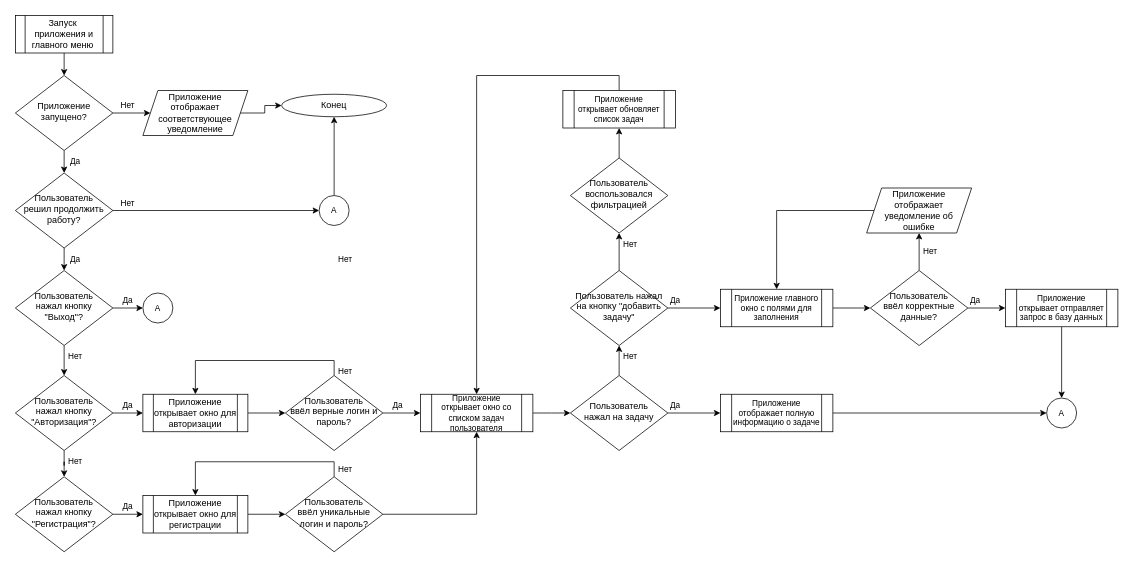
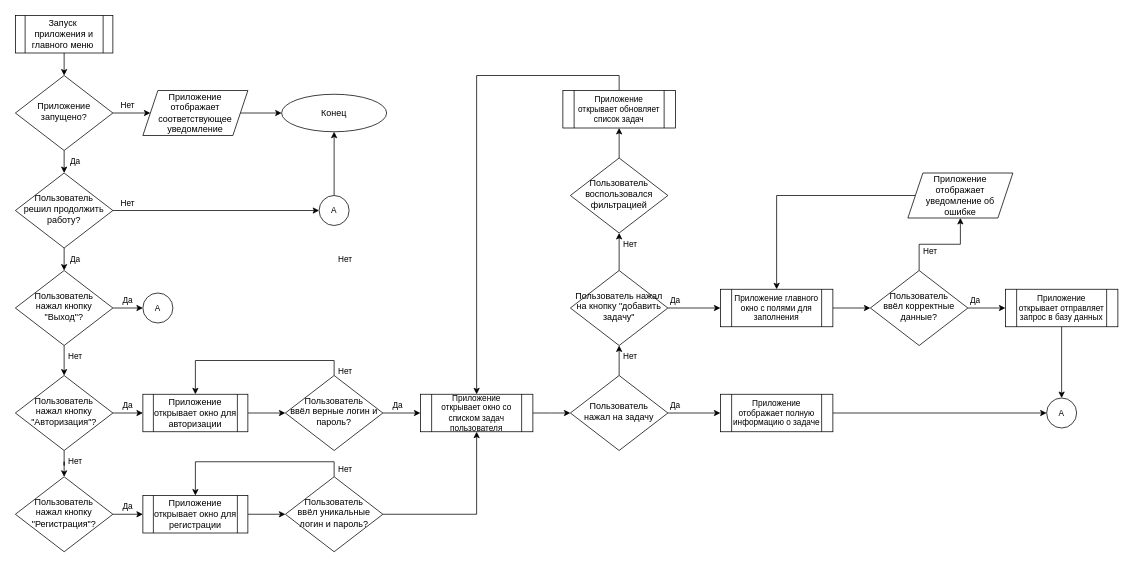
  <mxCell id="0" />
  <mxCell id="1" parent="0" />
  <mxCell id="2" style="edgeStyle=orthogonalEdgeStyle;rounded=0;orthogonalLoop=1;jettySize=auto;html=1;exitX=1;exitY=0.5;exitDx=0;exitDy=0;entryX=0;entryY=0.5;entryDx=0;entryDy=0;" parent="1" source="4" target="8" edge="1"><mxGeometry relative="1" as="geometry" /></mxCell>
  <mxCell id="3" style="edgeStyle=orthogonalEdgeStyle;rounded=0;orthogonalLoop=1;jettySize=auto;html=1;exitX=0.5;exitY=1;exitDx=0;exitDy=0;entryX=0.5;entryY=0;entryDx=0;entryDy=0;fontSize=11;" parent="1" source="4" target="34" edge="1"><mxGeometry relative="1" as="geometry" /></mxCell>
  <mxCell id="4" value="Приложение запущено?" style="rhombus;whiteSpace=wrap;html=1;shadow=0;fontFamily=Helvetica;fontSize=12;align=center;strokeWidth=1;spacing=6;spacingTop=-4;fillOpacity=100;" parent="1" vertex="1"><mxGeometry x="20" y="100" width="130" height="100" as="geometry" /></mxCell>
  <mxCell id="5" style="edgeStyle=orthogonalEdgeStyle;rounded=0;orthogonalLoop=1;jettySize=auto;html=1;exitX=0.5;exitY=1;exitDx=0;exitDy=0;entryX=0.5;entryY=0;entryDx=0;entryDy=0;fontSize=11;" parent="1" source="6" target="4" edge="1"><mxGeometry relative="1" as="geometry" /></mxCell>
  <mxCell id="6" value="Запуск&amp;nbsp;&lt;br&gt;приложения и главного меню&amp;nbsp;" style="shape=process;whiteSpace=wrap;html=1;backgroundOutline=1;" parent="1" vertex="1"><mxGeometry x="20" y="20" width="130" height="50" as="geometry" /></mxCell>
  <mxCell id="7" style="edgeStyle=orthogonalEdgeStyle;rounded=0;orthogonalLoop=1;jettySize=auto;html=1;exitX=1;exitY=0.5;exitDx=0;exitDy=0;entryX=0;entryY=0.5;entryDx=0;entryDy=0;" parent="1" source="8" target="9" edge="1"><mxGeometry relative="1" as="geometry" /></mxCell>
  <mxCell id="8" value="Приложение отображает соответствующее уведомление" style="shape=parallelogram;perimeter=parallelogramPerimeter;whiteSpace=wrap;html=1;fixedSize=1;" parent="1" vertex="1"><mxGeometry x="190" y="120" width="140" height="60" as="geometry" /></mxCell>
- <mxCell id="9" value="Конец" style="ellipse;whiteSpace=wrap;html=1;" parent="1" vertex="1"><mxGeometry x="375" y="125" width="140" height="30" as="geometry" /></mxCell>
+ <mxCell id="9" value="Конец" style="ellipse;whiteSpace=wrap;html=1;" parent="1" vertex="1"><mxGeometry x="375" y="125" width="140" height="50" as="geometry" /></mxCell>
  <mxCell id="10" style="edgeStyle=orthogonalEdgeStyle;rounded=0;orthogonalLoop=1;jettySize=auto;html=1;exitX=0.5;exitY=1;exitDx=0;exitDy=0;entryX=0.5;entryY=0;entryDx=0;entryDy=0;" parent="1" source="12" target="15" edge="1"><mxGeometry relative="1" as="geometry" /></mxCell>
  <mxCell id="11" style="edgeStyle=orthogonalEdgeStyle;rounded=0;orthogonalLoop=1;jettySize=auto;html=1;exitX=1;exitY=0.5;exitDx=0;exitDy=0;" parent="1" source="12" edge="1"><mxGeometry relative="1" as="geometry"><mxPoint x="190" y="410" as="targetPoint" /></mxGeometry></mxCell>
  <mxCell id="12" value="Пользователь &lt;br&gt;нажал кнопку&lt;br&gt;&quot;Выход&quot;?" style="rhombus;whiteSpace=wrap;html=1;shadow=0;fontFamily=Helvetica;fontSize=12;align=center;strokeWidth=1;spacing=6;spacingTop=-4;fillOpacity=100;" parent="1" vertex="1"><mxGeometry x="20" y="360" width="130" height="100" as="geometry" /></mxCell>
  <mxCell id="13" style="edgeStyle=orthogonalEdgeStyle;rounded=0;orthogonalLoop=1;jettySize=auto;html=1;exitX=0.5;exitY=1;exitDx=0;exitDy=0;" parent="1" source="15" target="17" edge="1"><mxGeometry relative="1" as="geometry" /></mxCell>
  <mxCell id="14" style="edgeStyle=orthogonalEdgeStyle;rounded=0;orthogonalLoop=1;jettySize=auto;html=1;exitX=1;exitY=0.5;exitDx=0;exitDy=0;entryX=0;entryY=0.5;entryDx=0;entryDy=0;" parent="1" source="15" target="19" edge="1"><mxGeometry relative="1" as="geometry" /></mxCell>
  <mxCell id="15" value="Пользователь &lt;br&gt;нажал кнопку&lt;br&gt;&quot;Авторизация&quot;?" style="rhombus;whiteSpace=wrap;html=1;shadow=0;fontFamily=Helvetica;fontSize=12;align=center;strokeWidth=1;spacing=6;spacingTop=-4;fillOpacity=100;" parent="1" vertex="1"><mxGeometry x="20" y="500" width="130" height="100" as="geometry" /></mxCell>
  <mxCell id="16" style="edgeStyle=orthogonalEdgeStyle;rounded=0;orthogonalLoop=1;jettySize=auto;html=1;exitX=1;exitY=0.5;exitDx=0;exitDy=0;entryX=0;entryY=0.5;entryDx=0;entryDy=0;" parent="1" source="17" target="21" edge="1"><mxGeometry relative="1" as="geometry" /></mxCell>
  <mxCell id="17" value="Пользователь &lt;br&gt;нажал кнопку&lt;br&gt;&quot;Регистрация&quot;?" style="rhombus;whiteSpace=wrap;html=1;shadow=0;fontFamily=Helvetica;fontSize=12;align=center;strokeWidth=1;spacing=6;spacingTop=-4;fillOpacity=100;" parent="1" vertex="1"><mxGeometry x="20" y="635" width="130" height="100" as="geometry" /></mxCell>
  <mxCell id="18" style="edgeStyle=orthogonalEdgeStyle;rounded=0;orthogonalLoop=1;jettySize=auto;html=1;exitX=1;exitY=0.5;exitDx=0;exitDy=0;entryX=0;entryY=0.5;entryDx=0;entryDy=0;fontSize=11;" parent="1" source="19" target="26" edge="1"><mxGeometry relative="1" as="geometry" /></mxCell>
  <mxCell id="19" value="Приложение открывает окно для авторизации" style="shape=process;whiteSpace=wrap;html=1;backgroundOutline=1;" parent="1" vertex="1"><mxGeometry x="190" y="525" width="140" height="50" as="geometry" /></mxCell>
  <mxCell id="20" style="edgeStyle=orthogonalEdgeStyle;rounded=0;orthogonalLoop=1;jettySize=auto;html=1;exitX=1;exitY=0.5;exitDx=0;exitDy=0;entryX=0;entryY=0.5;entryDx=0;entryDy=0;fontSize=11;" parent="1" source="21" target="31" edge="1"><mxGeometry relative="1" as="geometry" /></mxCell>
  <mxCell id="21" value="Приложение открывает окно для регистрации" style="shape=process;whiteSpace=wrap;html=1;backgroundOutline=1;" parent="1" vertex="1"><mxGeometry x="190" y="660" width="140" height="50" as="geometry" /></mxCell>
  <mxCell id="22" style="edgeStyle=orthogonalEdgeStyle;rounded=0;orthogonalLoop=1;jettySize=auto;html=1;exitX=0.5;exitY=0;exitDx=0;exitDy=0;entryX=0.5;entryY=1;entryDx=0;entryDy=0;fontSize=11;" parent="1" source="23" target="9" edge="1"><mxGeometry relative="1" as="geometry" /></mxCell>
  <mxCell id="23" value="А" style="ellipse;whiteSpace=wrap;html=1;aspect=fixed;fontSize=11;" parent="1" vertex="1"><mxGeometry x="425" y="260" width="40" height="40" as="geometry" /></mxCell>
  <mxCell id="24" style="edgeStyle=orthogonalEdgeStyle;rounded=0;orthogonalLoop=1;jettySize=auto;html=1;exitX=1;exitY=0.5;exitDx=0;exitDy=0;entryX=0;entryY=0.5;entryDx=0;entryDy=0;fontSize=11;" parent="1" source="26" target="28" edge="1"><mxGeometry relative="1" as="geometry" /></mxCell>
  <mxCell id="25" style="edgeStyle=orthogonalEdgeStyle;rounded=0;orthogonalLoop=1;jettySize=auto;html=1;exitX=0.5;exitY=0;exitDx=0;exitDy=0;entryX=0.5;entryY=0;entryDx=0;entryDy=0;fontSize=11;" parent="1" source="26" target="19" edge="1"><mxGeometry relative="1" as="geometry" /></mxCell>
  <mxCell id="26" value="Пользователь &lt;br&gt;ввёл верные логин и пароль?" style="rhombus;whiteSpace=wrap;html=1;shadow=0;fontFamily=Helvetica;fontSize=12;align=center;strokeWidth=1;spacing=6;spacingTop=-4;fillOpacity=100;" parent="1" vertex="1"><mxGeometry x="380" y="500" width="130" height="100" as="geometry" /></mxCell>
  <mxCell id="27" style="edgeStyle=orthogonalEdgeStyle;rounded=0;orthogonalLoop=1;jettySize=auto;html=1;exitX=1;exitY=0.5;exitDx=0;exitDy=0;entryX=0;entryY=0.5;entryDx=0;entryDy=0;fontSize=11;" parent="1" source="28" edge="1"><mxGeometry relative="1" as="geometry"><mxPoint x="760" y="550" as="targetPoint" /></mxGeometry></mxCell>
  <mxCell id="28" value="Приложение открывает окно со списком задач пользователя" style="shape=process;whiteSpace=wrap;html=1;backgroundOutline=1;fontSize=11;" parent="1" vertex="1"><mxGeometry x="560" y="525" width="150" height="50" as="geometry" /></mxCell>
  <mxCell id="29" style="edgeStyle=orthogonalEdgeStyle;rounded=0;orthogonalLoop=1;jettySize=auto;html=1;exitX=0.5;exitY=0;exitDx=0;exitDy=0;entryX=0.5;entryY=0;entryDx=0;entryDy=0;fontSize=11;" parent="1" source="31" target="21" edge="1"><mxGeometry relative="1" as="geometry" /></mxCell>
  <mxCell id="30" style="edgeStyle=orthogonalEdgeStyle;rounded=0;orthogonalLoop=1;jettySize=auto;html=1;exitX=1;exitY=0.5;exitDx=0;exitDy=0;entryX=0.5;entryY=1;entryDx=0;entryDy=0;fontSize=11;" parent="1" source="31" target="28" edge="1"><mxGeometry relative="1" as="geometry" /></mxCell>
  <mxCell id="31" value="Пользователь &lt;br&gt;ввёл уникальные логин и пароль?" style="rhombus;whiteSpace=wrap;html=1;shadow=0;fontFamily=Helvetica;fontSize=12;align=center;strokeWidth=1;spacing=6;spacingTop=-4;fillOpacity=100;" parent="1" vertex="1"><mxGeometry x="380" y="635" width="130" height="100" as="geometry" /></mxCell>
  <mxCell id="32" style="edgeStyle=orthogonalEdgeStyle;rounded=0;orthogonalLoop=1;jettySize=auto;html=1;exitX=0.5;exitY=1;exitDx=0;exitDy=0;entryX=0.5;entryY=0;entryDx=0;entryDy=0;fontSize=11;" parent="1" source="34" target="12" edge="1"><mxGeometry relative="1" as="geometry" /></mxCell>
  <mxCell id="33" style="edgeStyle=orthogonalEdgeStyle;rounded=0;orthogonalLoop=1;jettySize=auto;html=1;exitX=1;exitY=0.5;exitDx=0;exitDy=0;entryX=0;entryY=0.5;entryDx=0;entryDy=0;fontSize=11;" parent="1" source="34" target="23" edge="1"><mxGeometry relative="1" as="geometry" /></mxCell>
  <mxCell id="34" value="Пользователь &lt;br&gt;решил продолжить работу?" style="rhombus;whiteSpace=wrap;html=1;shadow=0;fontFamily=Helvetica;fontSize=12;align=center;strokeWidth=1;spacing=6;spacingTop=-4;fillOpacity=100;" parent="1" vertex="1"><mxGeometry x="20" y="230" width="130" height="100" as="geometry" /></mxCell>
  <mxCell id="35" value="Да" style="text;html=1;strokeColor=none;fillColor=none;align=center;verticalAlign=middle;whiteSpace=wrap;rounded=0;fontSize=11;" parent="1" vertex="1"><mxGeometry x="70" y="200" width="60" height="30" as="geometry" /></mxCell>
  <mxCell id="36" value="Да" style="text;html=1;strokeColor=none;fillColor=none;align=center;verticalAlign=middle;whiteSpace=wrap;rounded=0;fontSize=11;" parent="1" vertex="1"><mxGeometry x="70" y="330" width="60" height="30" as="geometry" /></mxCell>
  <mxCell id="37" value="Да" style="text;html=1;strokeColor=none;fillColor=none;align=center;verticalAlign=middle;whiteSpace=wrap;rounded=0;fontSize=11;" parent="1" vertex="1"><mxGeometry x="140" y="385" width="60" height="30" as="geometry" /></mxCell>
  <mxCell id="38" value="Да" style="text;html=1;strokeColor=none;fillColor=none;align=center;verticalAlign=middle;whiteSpace=wrap;rounded=0;fontSize=11;" parent="1" vertex="1"><mxGeometry x="140" y="525" width="60" height="30" as="geometry" /></mxCell>
  <mxCell id="39" value="Да" style="text;html=1;strokeColor=none;fillColor=none;align=center;verticalAlign=middle;whiteSpace=wrap;rounded=0;fontSize=11;" parent="1" vertex="1"><mxGeometry x="500" y="525" width="60" height="30" as="geometry" /></mxCell>
  <mxCell id="40" value="Нет" style="text;html=1;strokeColor=none;fillColor=none;align=center;verticalAlign=middle;whiteSpace=wrap;rounded=0;fontSize=11;" parent="1" vertex="1"><mxGeometry x="140" y="125" width="60" height="30" as="geometry" /></mxCell>
  <mxCell id="41" value="Нет" style="text;html=1;strokeColor=none;fillColor=none;align=center;verticalAlign=middle;whiteSpace=wrap;rounded=0;fontSize=11;" parent="1" vertex="1"><mxGeometry x="140" y="255" width="60" height="30" as="geometry" /></mxCell>
  <mxCell id="42" value="Нет" style="text;html=1;strokeColor=none;fillColor=none;align=center;verticalAlign=middle;whiteSpace=wrap;rounded=0;fontSize=11;" parent="1" vertex="1"><mxGeometry x="70" y="460" width="60" height="30" as="geometry" /></mxCell>
  <mxCell id="43" value="Нет" style="text;html=1;strokeColor=none;fillColor=none;align=center;verticalAlign=middle;whiteSpace=wrap;rounded=0;fontSize=11;" parent="1" vertex="1"><mxGeometry x="70" y="600" width="60" height="30" as="geometry" /></mxCell>
  <mxCell id="44" value="Да" style="text;html=1;strokeColor=none;fillColor=none;align=center;verticalAlign=middle;whiteSpace=wrap;rounded=0;fontSize=11;" parent="1" vertex="1"><mxGeometry x="140" y="660" width="60" height="30" as="geometry" /></mxCell>
  <mxCell id="45" value="Нет" style="text;html=1;strokeColor=none;fillColor=none;align=center;verticalAlign=middle;whiteSpace=wrap;rounded=0;fontSize=11;" parent="1" vertex="1"><mxGeometry x="430" y="610" width="60" height="30" as="geometry" /></mxCell>
  <mxCell id="46" value="Нет" style="text;html=1;strokeColor=none;fillColor=none;align=center;verticalAlign=middle;whiteSpace=wrap;rounded=0;fontSize=11;" parent="1" vertex="1"><mxGeometry x="430" y="480" width="60" height="30" as="geometry" /></mxCell>
  <mxCell id="47" value="Нет" style="text;html=1;strokeColor=none;fillColor=none;align=center;verticalAlign=middle;whiteSpace=wrap;rounded=0;fontSize=11;" parent="1" vertex="1"><mxGeometry x="430" y="330" width="60" height="30" as="geometry" /></mxCell>
  <mxCell id="48" value="А" style="ellipse;whiteSpace=wrap;html=1;aspect=fixed;fontSize=11;" vertex="1" parent="1"><mxGeometry x="190" y="390" width="40" height="40" as="geometry" /></mxCell>
  <mxCell id="49" style="edgeStyle=orthogonalEdgeStyle;rounded=0;orthogonalLoop=1;jettySize=auto;html=1;exitX=0.5;exitY=0;exitDx=0;exitDy=0;entryX=0.5;entryY=1;entryDx=0;entryDy=0;" edge="1" parent="1" source="51" target="54"><mxGeometry relative="1" as="geometry" /></mxCell>
  <mxCell id="50" style="edgeStyle=orthogonalEdgeStyle;rounded=0;orthogonalLoop=1;jettySize=auto;html=1;exitX=1;exitY=0.5;exitDx=0;exitDy=0;" edge="1" parent="1" source="51" target="56"><mxGeometry relative="1" as="geometry" /></mxCell>
  <mxCell id="51" value="Пользователь &lt;br&gt;нажал на задачу" style="rhombus;whiteSpace=wrap;html=1;shadow=0;fontFamily=Helvetica;fontSize=12;align=center;strokeWidth=1;spacing=6;spacingTop=-4;fillOpacity=100;" vertex="1" parent="1"><mxGeometry x="760" y="500" width="130" height="100" as="geometry" /></mxCell>
  <mxCell id="52" style="edgeStyle=orthogonalEdgeStyle;rounded=0;orthogonalLoop=1;jettySize=auto;html=1;exitX=0.5;exitY=0;exitDx=0;exitDy=0;entryX=0.5;entryY=1;entryDx=0;entryDy=0;" edge="1" parent="1" source="54" target="68"><mxGeometry relative="1" as="geometry" /></mxCell>
  <mxCell id="53" style="edgeStyle=orthogonalEdgeStyle;rounded=0;orthogonalLoop=1;jettySize=auto;html=1;exitX=1;exitY=0.5;exitDx=0;exitDy=0;" edge="1" parent="1" source="54" target="58"><mxGeometry relative="1" as="geometry" /></mxCell>
  <mxCell id="54" value="Пользователь нажал на кнопку &quot;добавить задачу&quot;" style="rhombus;whiteSpace=wrap;html=1;shadow=0;fontFamily=Helvetica;fontSize=12;align=center;strokeWidth=1;spacing=6;spacingTop=-4;fillOpacity=100;" vertex="1" parent="1"><mxGeometry x="760" y="360" width="130" height="100" as="geometry" /></mxCell>
  <mxCell id="55" style="edgeStyle=orthogonalEdgeStyle;rounded=0;orthogonalLoop=1;jettySize=auto;html=1;" edge="1" parent="1" source="56" target="66"><mxGeometry relative="1" as="geometry" /></mxCell>
  <mxCell id="56" value="Приложение отображает полную информацию о задаче" style="shape=process;whiteSpace=wrap;html=1;backgroundOutline=1;fontSize=11;" vertex="1" parent="1"><mxGeometry x="960" y="525" width="150" height="50" as="geometry" /></mxCell>
  <mxCell id="57" style="edgeStyle=orthogonalEdgeStyle;rounded=0;orthogonalLoop=1;jettySize=auto;html=1;exitX=1;exitY=0.5;exitDx=0;exitDy=0;" edge="1" parent="1" source="58" target="61"><mxGeometry relative="1" as="geometry" /></mxCell>
  <mxCell id="58" value="Приложение главного окно с полями для заполнения" style="shape=process;whiteSpace=wrap;html=1;backgroundOutline=1;fontSize=11;" vertex="1" parent="1"><mxGeometry x="960" y="385" width="150" height="50" as="geometry" /></mxCell>
  <mxCell id="59" style="edgeStyle=orthogonalEdgeStyle;rounded=0;orthogonalLoop=1;jettySize=auto;html=1;exitX=0.5;exitY=0;exitDx=0;exitDy=0;entryX=0.5;entryY=1;entryDx=0;entryDy=0;" edge="1" parent="1" source="61" target="65"><mxGeometry relative="1" as="geometry" /></mxCell>
  <mxCell id="60" style="edgeStyle=orthogonalEdgeStyle;rounded=0;orthogonalLoop=1;jettySize=auto;html=1;exitX=1;exitY=0.5;exitDx=0;exitDy=0;entryX=0;entryY=0.5;entryDx=0;entryDy=0;" edge="1" parent="1" source="61" target="63"><mxGeometry relative="1" as="geometry" /></mxCell>
  <mxCell id="61" value="Пользователь &lt;br&gt;ввёл корректные данные?" style="rhombus;whiteSpace=wrap;html=1;shadow=0;fontFamily=Helvetica;fontSize=12;align=center;strokeWidth=1;spacing=6;spacingTop=-4;fillOpacity=100;" vertex="1" parent="1"><mxGeometry x="1160" y="360" width="130" height="100" as="geometry" /></mxCell>
  <mxCell id="62" style="edgeStyle=orthogonalEdgeStyle;rounded=0;orthogonalLoop=1;jettySize=auto;html=1;exitX=0.5;exitY=1;exitDx=0;exitDy=0;" edge="1" parent="1" source="63" target="66"><mxGeometry relative="1" as="geometry" /></mxCell>
  <mxCell id="63" value="Приложение открывает отправляет запрос в базу данных" style="shape=process;whiteSpace=wrap;html=1;backgroundOutline=1;fontSize=11;" vertex="1" parent="1"><mxGeometry x="1340" y="385" width="150" height="50" as="geometry" /></mxCell>
  <mxCell id="64" style="edgeStyle=orthogonalEdgeStyle;rounded=0;orthogonalLoop=1;jettySize=auto;html=1;exitX=0;exitY=0.5;exitDx=0;exitDy=0;entryX=0.5;entryY=0;entryDx=0;entryDy=0;" edge="1" parent="1" source="65" target="58"><mxGeometry relative="1" as="geometry" /></mxCell>
- <mxCell id="65" value="Приложение &lt;br&gt;отображает уведомление об &lt;br&gt;ошибке" style="shape=parallelogram;perimeter=parallelogramPerimeter;whiteSpace=wrap;html=1;fixedSize=1;" vertex="1" parent="1"><mxGeometry x="1155" y="250" width="140" height="60" as="geometry" /></mxCell>
+ <mxCell id="65" value="Приложение &lt;br&gt;отображает уведомление об &lt;br&gt;ошибке" style="shape=parallelogram;perimeter=parallelogramPerimeter;whiteSpace=wrap;html=1;fixedSize=1;" vertex="1" parent="1"><mxGeometry x="1210" y="230" width="140" height="60" as="geometry" /></mxCell>
  <mxCell id="66" value="А" style="ellipse;whiteSpace=wrap;html=1;aspect=fixed;fontSize=11;" vertex="1" parent="1"><mxGeometry x="1395" y="530" width="40" height="40" as="geometry" /></mxCell>
  <mxCell id="67" style="edgeStyle=orthogonalEdgeStyle;rounded=0;orthogonalLoop=1;jettySize=auto;html=1;exitX=0.5;exitY=0;exitDx=0;exitDy=0;entryX=0.5;entryY=1;entryDx=0;entryDy=0;" edge="1" parent="1" source="68" target="70"><mxGeometry relative="1" as="geometry" /></mxCell>
  <mxCell id="68" value="Пользователь воспользовался фильтрацией" style="rhombus;whiteSpace=wrap;html=1;shadow=0;fontFamily=Helvetica;fontSize=12;align=center;strokeWidth=1;spacing=6;spacingTop=-4;fillOpacity=100;" vertex="1" parent="1"><mxGeometry x="760" y="210" width="130" height="100" as="geometry" /></mxCell>
  <mxCell id="69" style="edgeStyle=orthogonalEdgeStyle;rounded=0;orthogonalLoop=1;jettySize=auto;html=1;exitX=0.5;exitY=0;exitDx=0;exitDy=0;entryX=0.5;entryY=0;entryDx=0;entryDy=0;" edge="1" parent="1" source="70" target="28"><mxGeometry relative="1" as="geometry" /></mxCell>
  <mxCell id="70" value="Приложение открывает обновляет список задач" style="shape=process;whiteSpace=wrap;html=1;backgroundOutline=1;fontSize=11;" vertex="1" parent="1"><mxGeometry x="750" y="120" width="150" height="50" as="geometry" /></mxCell>
  <mxCell id="71" value="Нет" style="text;html=1;strokeColor=none;fillColor=none;align=center;verticalAlign=middle;whiteSpace=wrap;rounded=0;fontSize=11;" vertex="1" parent="1"><mxGeometry x="810" y="460" width="60" height="30" as="geometry" /></mxCell>
  <mxCell id="72" value="Нет" style="text;html=1;strokeColor=none;fillColor=none;align=center;verticalAlign=middle;whiteSpace=wrap;rounded=0;fontSize=11;" vertex="1" parent="1"><mxGeometry x="810" y="310" width="60" height="30" as="geometry" /></mxCell>
  <mxCell id="73" value="Нет" style="text;html=1;strokeColor=none;fillColor=none;align=center;verticalAlign=middle;whiteSpace=wrap;rounded=0;fontSize=11;" vertex="1" parent="1"><mxGeometry x="1210" y="320" width="60" height="30" as="geometry" /></mxCell>
  <mxCell id="74" value="Да" style="text;html=1;strokeColor=none;fillColor=none;align=center;verticalAlign=middle;whiteSpace=wrap;rounded=0;fontSize=11;" vertex="1" parent="1"><mxGeometry x="870" y="525" width="60" height="30" as="geometry" /></mxCell>
  <mxCell id="75" value="Да" style="text;html=1;strokeColor=none;fillColor=none;align=center;verticalAlign=middle;whiteSpace=wrap;rounded=0;fontSize=11;" vertex="1" parent="1"><mxGeometry x="870" y="385" width="60" height="30" as="geometry" /></mxCell>
  <mxCell id="76" value="Да" style="text;html=1;strokeColor=none;fillColor=none;align=center;verticalAlign=middle;whiteSpace=wrap;rounded=0;fontSize=11;" vertex="1" parent="1"><mxGeometry x="1270" y="385" width="60" height="30" as="geometry" /></mxCell>
